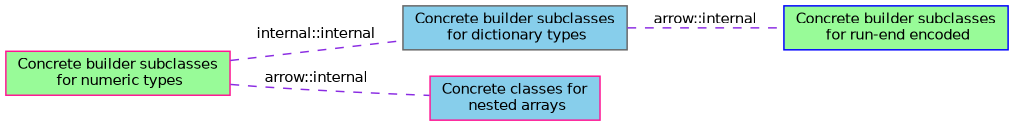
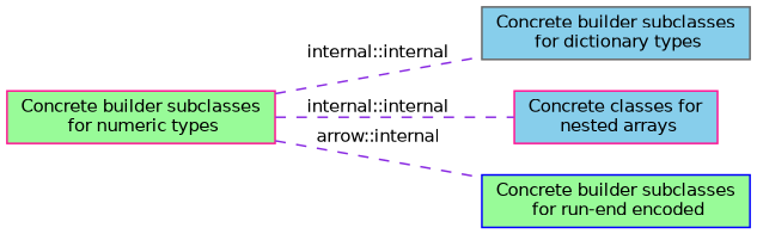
  digraph {
    rankdir=LR
    node [color=deeppink fillcolor=skyblue fontname=Helvetica fontsize=10 shape=box style=filled]
    edge [color=blueviolet dir=none fontname=Helvetica fontsize=10 labelfontname=Helvetica labelfontsize=10 shape=plaintext style=dashed]
    n1 [color=gray40 height=0.2 label="Concrete builder subclasses\l for dictionary types" width=0.4]
    n2 [height=0.2 label="Concrete classes for\l nested arrays" width=0.4]
    n3 [fillcolor=palegreen fontcolor=black height=0.2 label="Concrete builder subclasses\l for numeric types" width=0.4]
    n4 [color=blue fillcolor=palegreen height=0.2 label="Concrete builder subclasses\l for run-end encoded" width=0.4]
    n3 -> n1 [label="internal::internal"]
-   n3 -> n2 [label="arrow::internal"]
-   n1 -> n4 [label="arrow::internal"]
+   n3 -> n2 [label="internal::internal"]
+   n3 -> n4 [label="arrow::internal"]
  }
